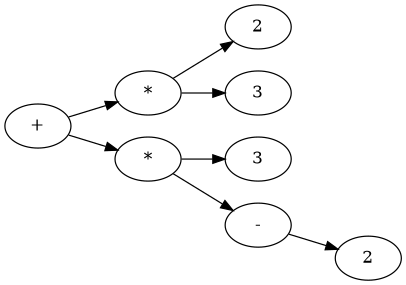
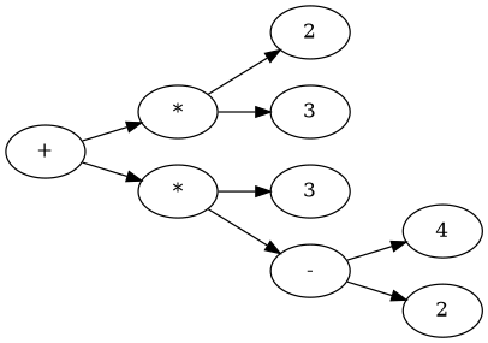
  digraph {
    rankdir=LR
    n1 [label="*"]
    n2 [label=2]
    n3 [label=3]
    n4 [label="*"]
    n5 [label=3]
    "-"
    "+"
+   4
    n9 [label=2]
    n1 -> n2
    n1 -> n3
    n4 -> n5
    n4 -> "-"
+   "-" -> 4
    "-" -> n9
    "+" -> n1
    "+" -> n4
  }
